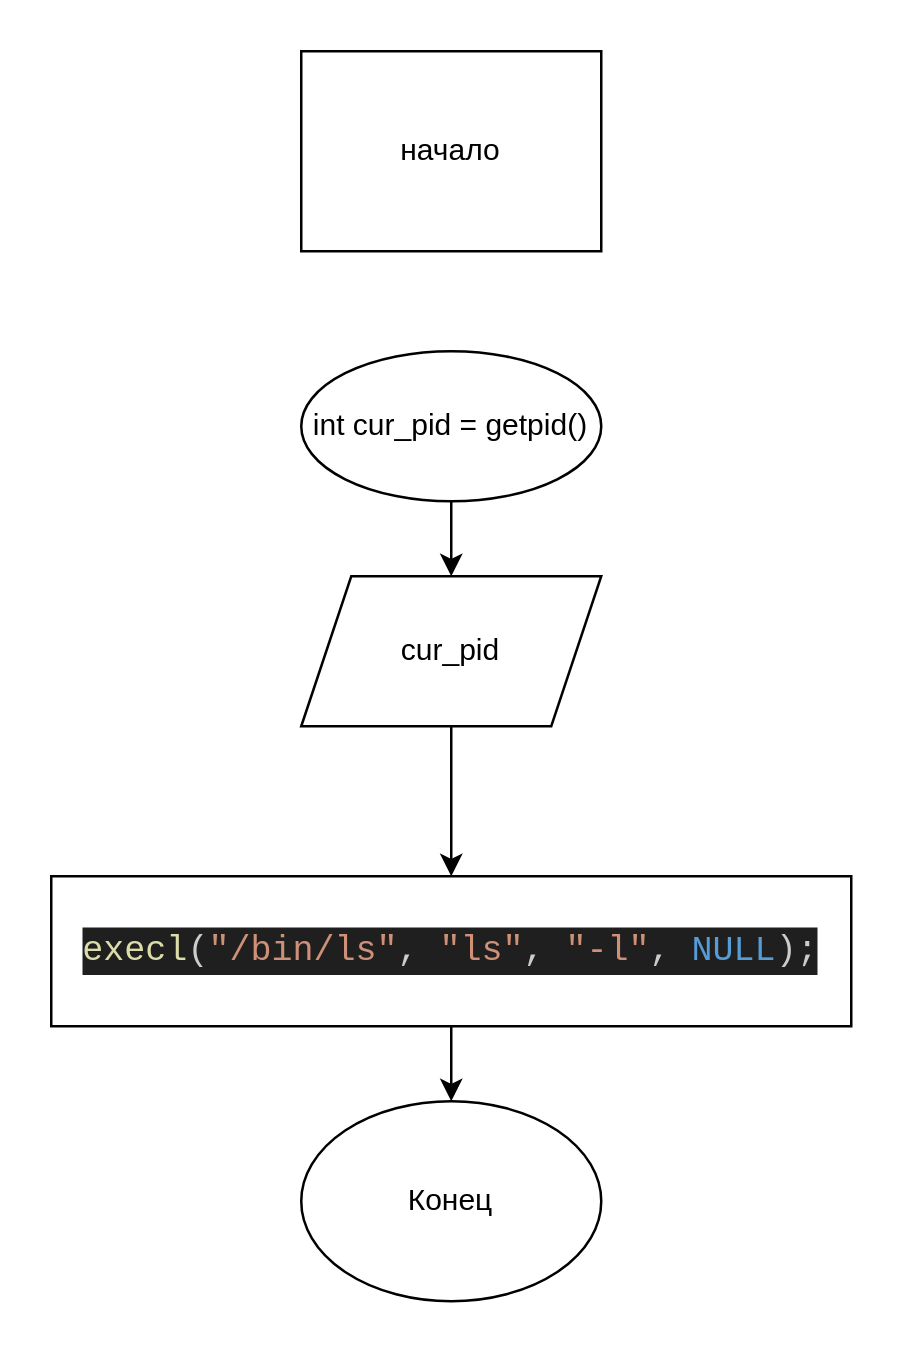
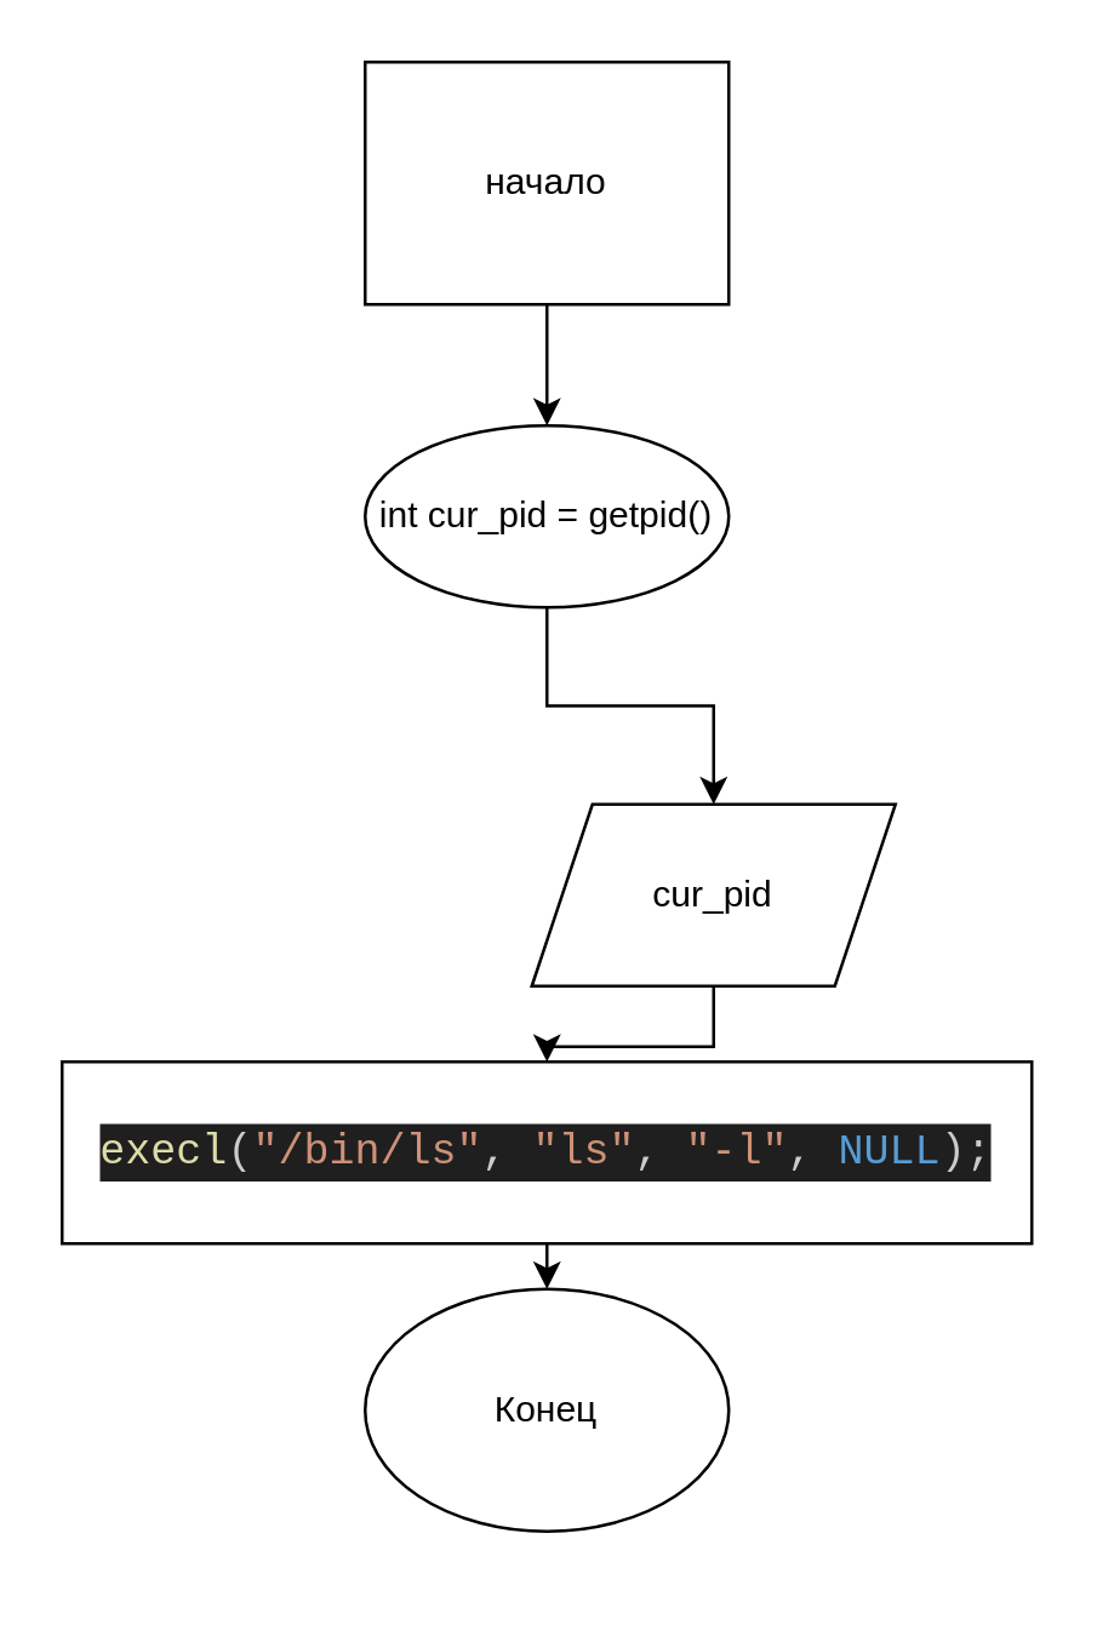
  <mxCell id="0" />
  <mxCell id="1" parent="0" />
+ <mxCell id="2" style="edgeStyle=orthogonalEdgeStyle;rounded=0;orthogonalLoop=1;jettySize=auto;html=1;exitX=0.5;exitY=1;exitDx=0;exitDy=0;entryX=0.5;entryY=0;entryDx=0;entryDy=0;" edge="1" parent="1" source="3" target="5"><mxGeometry relative="1" as="geometry" /></mxCell>
  <mxCell id="3" value="начало" style="whiteSpace=wrap;html=1;rounded=0;" vertex="1" parent="1"><mxGeometry x="120" y="20" width="120" height="80" as="geometry" /></mxCell>
  <mxCell id="4" style="edgeStyle=orthogonalEdgeStyle;rounded=0;orthogonalLoop=1;jettySize=auto;html=1;exitX=0.5;exitY=1;exitDx=0;exitDy=0;entryX=0.5;entryY=0;entryDx=0;entryDy=0;" edge="1" parent="1" source="5" target="7"><mxGeometry relative="1" as="geometry" /></mxCell>
  <mxCell id="5" value="int cur_pid = getpid()" style="ellipse;whiteSpace=wrap;html=1;" vertex="1" parent="1"><mxGeometry x="120" y="140" width="120" height="60" as="geometry" /></mxCell>
  <mxCell id="6" style="edgeStyle=orthogonalEdgeStyle;rounded=0;orthogonalLoop=1;jettySize=auto;html=1;exitX=0.5;exitY=1;exitDx=0;exitDy=0;entryX=0.5;entryY=0;entryDx=0;entryDy=0;" edge="1" parent="1" source="7" target="9"><mxGeometry relative="1" as="geometry" /></mxCell>
- <mxCell id="7" value="cur_pid" style="shape=parallelogram;perimeter=parallelogramPerimeter;whiteSpace=wrap;html=1;fixedSize=1;" vertex="1" parent="1"><mxGeometry x="120" y="230" width="120" height="60" as="geometry" /></mxCell>
+ <mxCell id="7" value="cur_pid" style="shape=parallelogram;perimeter=parallelogramPerimeter;whiteSpace=wrap;html=1;fixedSize=1;" vertex="1" parent="1"><mxGeometry x="175" y="265" width="120" height="60" as="geometry" /></mxCell>
  <mxCell id="8" style="edgeStyle=orthogonalEdgeStyle;rounded=0;orthogonalLoop=1;jettySize=auto;html=1;exitX=0.5;exitY=1;exitDx=0;exitDy=0;entryX=0.5;entryY=0;entryDx=0;entryDy=0;" edge="1" parent="1" source="9" target="10"><mxGeometry relative="1" as="geometry" /></mxCell>
  <mxCell id="9" value="&lt;div style=&quot;color: rgb(204, 204, 204); background-color: rgb(31, 31, 31); font-family: &amp;quot;Cascadia Code&amp;quot;, Consolas, &amp;quot;Courier New&amp;quot;, monospace; font-size: 14px; line-height: 19px; white-space: pre;&quot;&gt;&lt;span style=&quot;color: #dcdcaa;&quot;&gt;execl&lt;/span&gt;(&lt;span style=&quot;color: #ce9178;&quot;&gt;&quot;/bin/ls&quot;&lt;/span&gt;, &lt;span style=&quot;color: #ce9178;&quot;&gt;&quot;ls&quot;&lt;/span&gt;, &lt;span style=&quot;color: #ce9178;&quot;&gt;&quot;-l&quot;&lt;/span&gt;, &lt;span style=&quot;color: #569cd6;&quot;&gt;NULL&lt;/span&gt;);&lt;/div&gt;" style="rounded=0;whiteSpace=wrap;html=1;" vertex="1" parent="1"><mxGeometry x="20" y="350" width="320" height="60" as="geometry" /></mxCell>
- <mxCell id="10" value="Конец" style="ellipse;whiteSpace=wrap;html=1;" vertex="1" parent="1"><mxGeometry x="120" y="440" width="120" height="80" as="geometry" /></mxCell>
+ <mxCell id="10" value="Конец" style="ellipse;whiteSpace=wrap;html=1;" vertex="1" parent="1"><mxGeometry x="120" y="425" width="120" height="80" as="geometry" /></mxCell>
